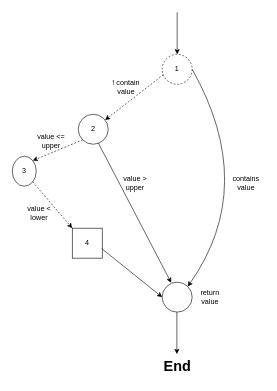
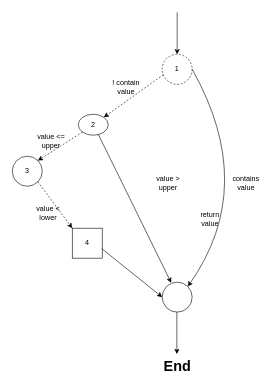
  <mxCell id="0" />
  <mxCell id="1" parent="0" />
  <mxCell id="2" value="1" style="ellipse;whiteSpace=wrap;html=1;aspect=fixed;dashed=1;" vertex="1" parent="1"><mxGeometry x="270" y="90" width="50" height="50" as="geometry" /></mxCell>
  <mxCell id="3" value="" style="endArrow=classic;html=1;rounded=0;entryX=0.5;entryY=0;entryDx=0;entryDy=0;" edge="1" parent="1" target="2"><mxGeometry width="50" height="50" relative="1" as="geometry"><mxPoint x="295" y="20" as="sourcePoint" /><mxPoint x="334" y="-10" as="targetPoint" /></mxGeometry></mxCell>
  <mxCell id="4" value="" style="ellipse;whiteSpace=wrap;html=1;aspect=fixed;" vertex="1" parent="1"><mxGeometry x="270" y="470" width="50" height="50" as="geometry" /></mxCell>
  <mxCell id="5" value="" style="curved=1;endArrow=classic;html=1;rounded=0;exitX=1;exitY=0.5;exitDx=0;exitDy=0;entryX=1;entryY=0;entryDx=0;entryDy=0;" edge="1" parent="1" source="2" target="4"><mxGeometry width="50" height="50" relative="1" as="geometry"><mxPoint x="310" y="340" as="sourcePoint" /><mxPoint x="360" y="290" as="targetPoint" /><Array as="points"><mxPoint x="430" y="310" /></Array></mxGeometry></mxCell>
  <mxCell id="6" value="" style="endArrow=classic;html=1;rounded=0;entryX=0.5;entryY=0;entryDx=0;entryDy=0;" edge="1" parent="1"><mxGeometry width="50" height="50" relative="1" as="geometry"><mxPoint x="294.5" y="520" as="sourcePoint" /><mxPoint x="294.5" y="590" as="targetPoint" /></mxGeometry></mxCell>
  <mxCell id="7" value="End" style="text;strokeColor=none;fillColor=none;html=1;fontSize=24;fontStyle=1;verticalAlign=middle;align=center;" vertex="1" parent="1"><mxGeometry x="245" y="590" width="100" height="40" as="geometry" /></mxCell>
  <mxCell id="8" value="! contain value" style="text;html=1;strokeColor=none;fillColor=none;align=center;verticalAlign=middle;whiteSpace=wrap;rounded=0;" vertex="1" parent="1"><mxGeometry x="180" y="130" width="60" height="30" as="geometry" /></mxCell>
- <mxCell id="9" value="2" style="ellipse;whiteSpace=wrap;html=1;aspect=fixed;" vertex="1" parent="1"><mxGeometry x="130" y="190" width="50" height="50" as="geometry" /></mxCell>
+ <mxCell id="9" value="2" style="ellipse;whiteSpace=wrap;html=1;aspect=fixed;" vertex="1" parent="1"><mxGeometry x="130" y="190" width="50" height="35" as="geometry" /></mxCell>
  <mxCell id="10" value="" style="endArrow=classic;html=1;rounded=0;exitX=0.04;exitY=0.68;exitDx=0;exitDy=0;exitPerimeter=0;dashed=1;" edge="1" parent="1" source="2" target="9"><mxGeometry width="50" height="50" relative="1" as="geometry"><mxPoint x="310" y="340" as="sourcePoint" /><mxPoint x="360" y="290" as="targetPoint" /></mxGeometry></mxCell>
  <mxCell id="11" value="contains value" style="text;html=1;strokeColor=none;fillColor=none;align=center;verticalAlign=middle;whiteSpace=wrap;rounded=0;" vertex="1" parent="1"><mxGeometry x="380" y="290" width="60" height="30" as="geometry" /></mxCell>
  <mxCell id="12" value="" style="endArrow=classic;html=1;rounded=0;exitX=0.67;exitY=0.96;exitDx=0;exitDy=0;entryX=0.3;entryY=0.02;entryDx=0;entryDy=0;entryPerimeter=0;exitPerimeter=0;" edge="1" parent="1" source="9" target="4"><mxGeometry width="50" height="50" relative="1" as="geometry"><mxPoint x="310" y="330" as="sourcePoint" /><mxPoint x="233.887" y="271.611" as="targetPoint" /></mxGeometry></mxCell>
- <mxCell id="13" value="value &amp;gt; upper" style="text;html=1;strokeColor=none;fillColor=none;align=center;verticalAlign=middle;whiteSpace=wrap;rounded=0;" vertex="1" parent="1"><mxGeometry x="190" y="290" width="70" height="30" as="geometry" /></mxCell>
- <mxCell id="14" value="3" style="ellipse;whiteSpace=wrap;html=1;aspect=fixed;" vertex="1" parent="1"><mxGeometry x="20" y="260" width="40" height="50" as="geometry" /></mxCell>
+ <mxCell id="13" value="value &amp;gt; upper" style="text;html=1;strokeColor=none;fillColor=none;align=center;verticalAlign=middle;whiteSpace=wrap;rounded=0;" vertex="1" parent="1"><mxGeometry x="245" y="290" width="70" height="30" as="geometry" /></mxCell>
+ <mxCell id="14" value="3" style="ellipse;whiteSpace=wrap;html=1;aspect=fixed;" vertex="1" parent="1"><mxGeometry x="20" y="260" width="50" height="50" as="geometry" /></mxCell>
  <mxCell id="15" value="" style="endArrow=classic;html=1;rounded=0;entryX=1;entryY=0;entryDx=0;entryDy=0;exitX=0;exitY=1;exitDx=0;exitDy=0;dashed=1;" edge="1" parent="1" source="9" target="14"><mxGeometry width="50" height="50" relative="1" as="geometry"><mxPoint x="310" y="330" as="sourcePoint" /><mxPoint x="360" y="280" as="targetPoint" /></mxGeometry></mxCell>
  <mxCell id="16" value="value &amp;lt;= upper" style="text;html=1;strokeColor=none;fillColor=none;align=center;verticalAlign=middle;whiteSpace=wrap;rounded=0;" vertex="1" parent="1"><mxGeometry x="50" y="220" width="70" height="30" as="geometry" /></mxCell>
  <mxCell id="17" value="4" style="whiteSpace=wrap;html=1;aspect=fixed;rounded=0;" vertex="1" parent="1"><mxGeometry x="120" y="380" width="50" height="50" as="geometry" /></mxCell>
  <mxCell id="18" value="" style="endArrow=classic;html=1;rounded=0;exitX=1;exitY=1;exitDx=0;exitDy=0;entryX=0;entryY=0;entryDx=0;entryDy=0;dashed=1;" edge="1" parent="1" source="14" target="17"><mxGeometry width="50" height="50" relative="1" as="geometry"><mxPoint x="310" y="330" as="sourcePoint" /><mxPoint x="360" y="280" as="targetPoint" /></mxGeometry></mxCell>
- <mxCell id="19" value="value &amp;lt; lower" style="text;html=1;strokeColor=none;fillColor=none;align=center;verticalAlign=middle;whiteSpace=wrap;rounded=0;" vertex="1" parent="1"><mxGeometry x="30" y="340" width="70" height="30" as="geometry" /></mxCell>
+ <mxCell id="19" value="value &amp;lt; lower" style="text;html=1;strokeColor=none;fillColor=none;align=center;verticalAlign=middle;whiteSpace=wrap;rounded=0;" vertex="1" parent="1"><mxGeometry x="45" y="340" width="70" height="30" as="geometry" /></mxCell>
  <mxCell id="20" value="" style="endArrow=classic;html=1;rounded=0;exitX=0.98;exitY=0.68;exitDx=0;exitDy=0;exitPerimeter=0;entryX=0;entryY=0.5;entryDx=0;entryDy=0;" edge="1" parent="1" source="17" target="4"><mxGeometry width="50" height="50" relative="1" as="geometry"><mxPoint x="310" y="330" as="sourcePoint" /><mxPoint x="360" y="280" as="targetPoint" /></mxGeometry></mxCell>
- <mxCell id="21" value="return value" style="text;html=1;strokeColor=none;fillColor=none;align=center;verticalAlign=middle;whiteSpace=wrap;rounded=0;" vertex="1" parent="1"><mxGeometry x="320" y="480" width="60" height="30" as="geometry" /></mxCell>
+ <mxCell id="21" value="return value" style="text;html=1;strokeColor=none;fillColor=none;align=center;verticalAlign=middle;whiteSpace=wrap;rounded=0;" vertex="1" parent="1"><mxGeometry x="320" y="350" width="60" height="30" as="geometry" /></mxCell>
